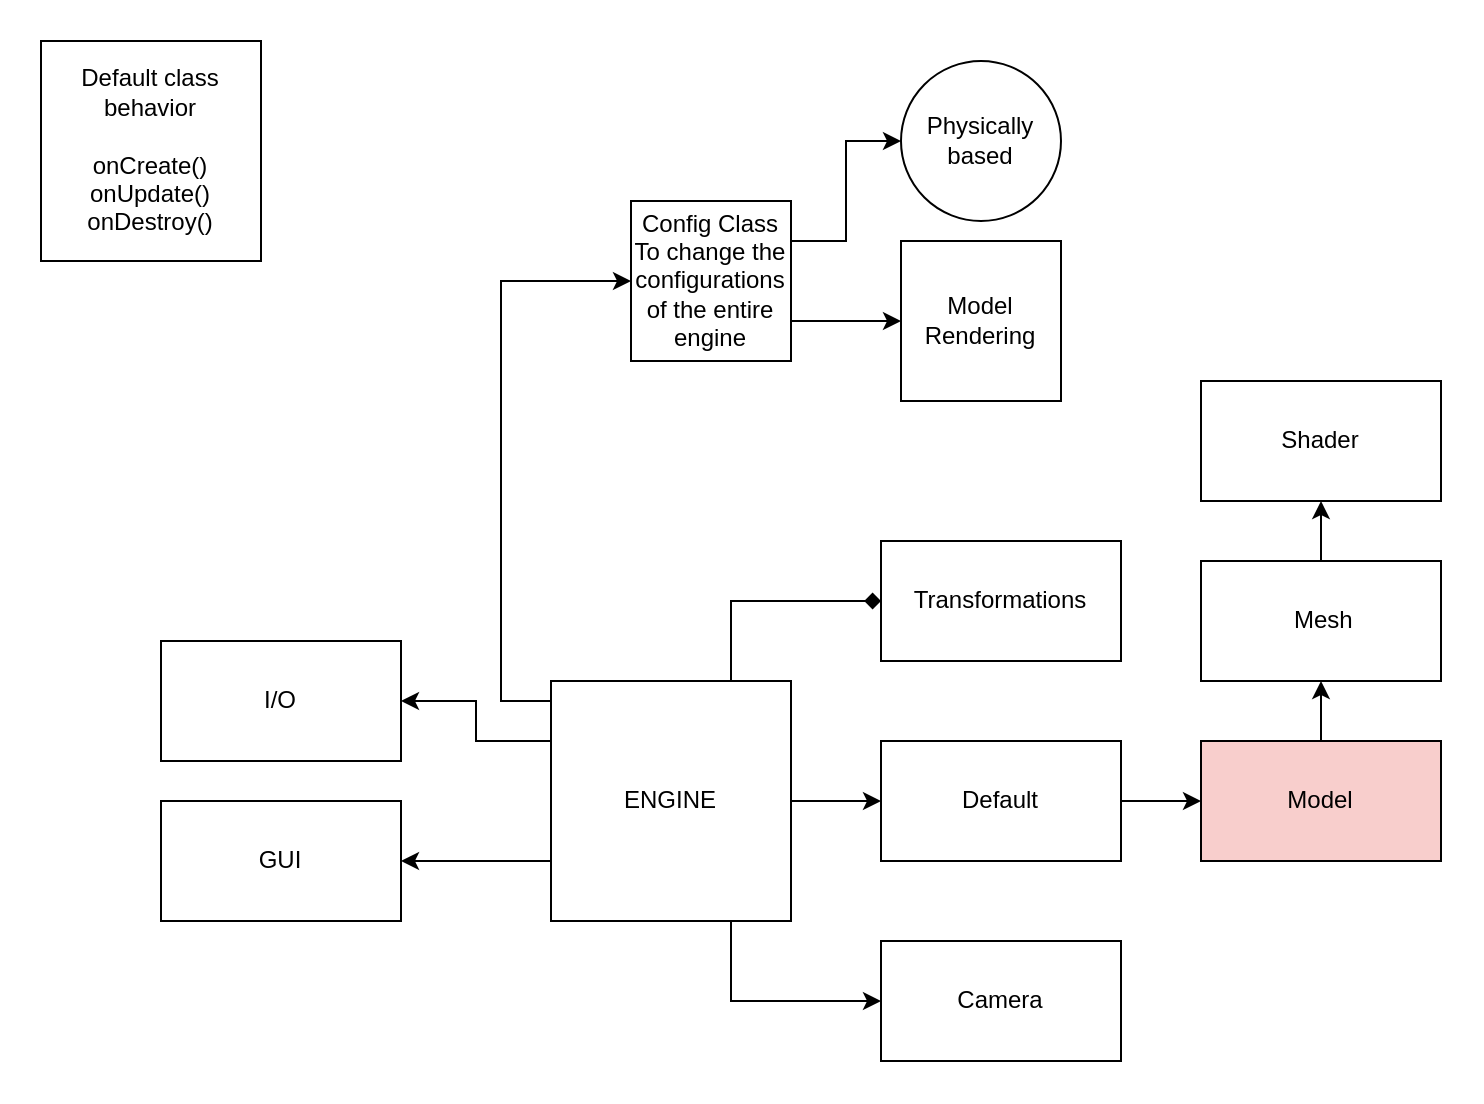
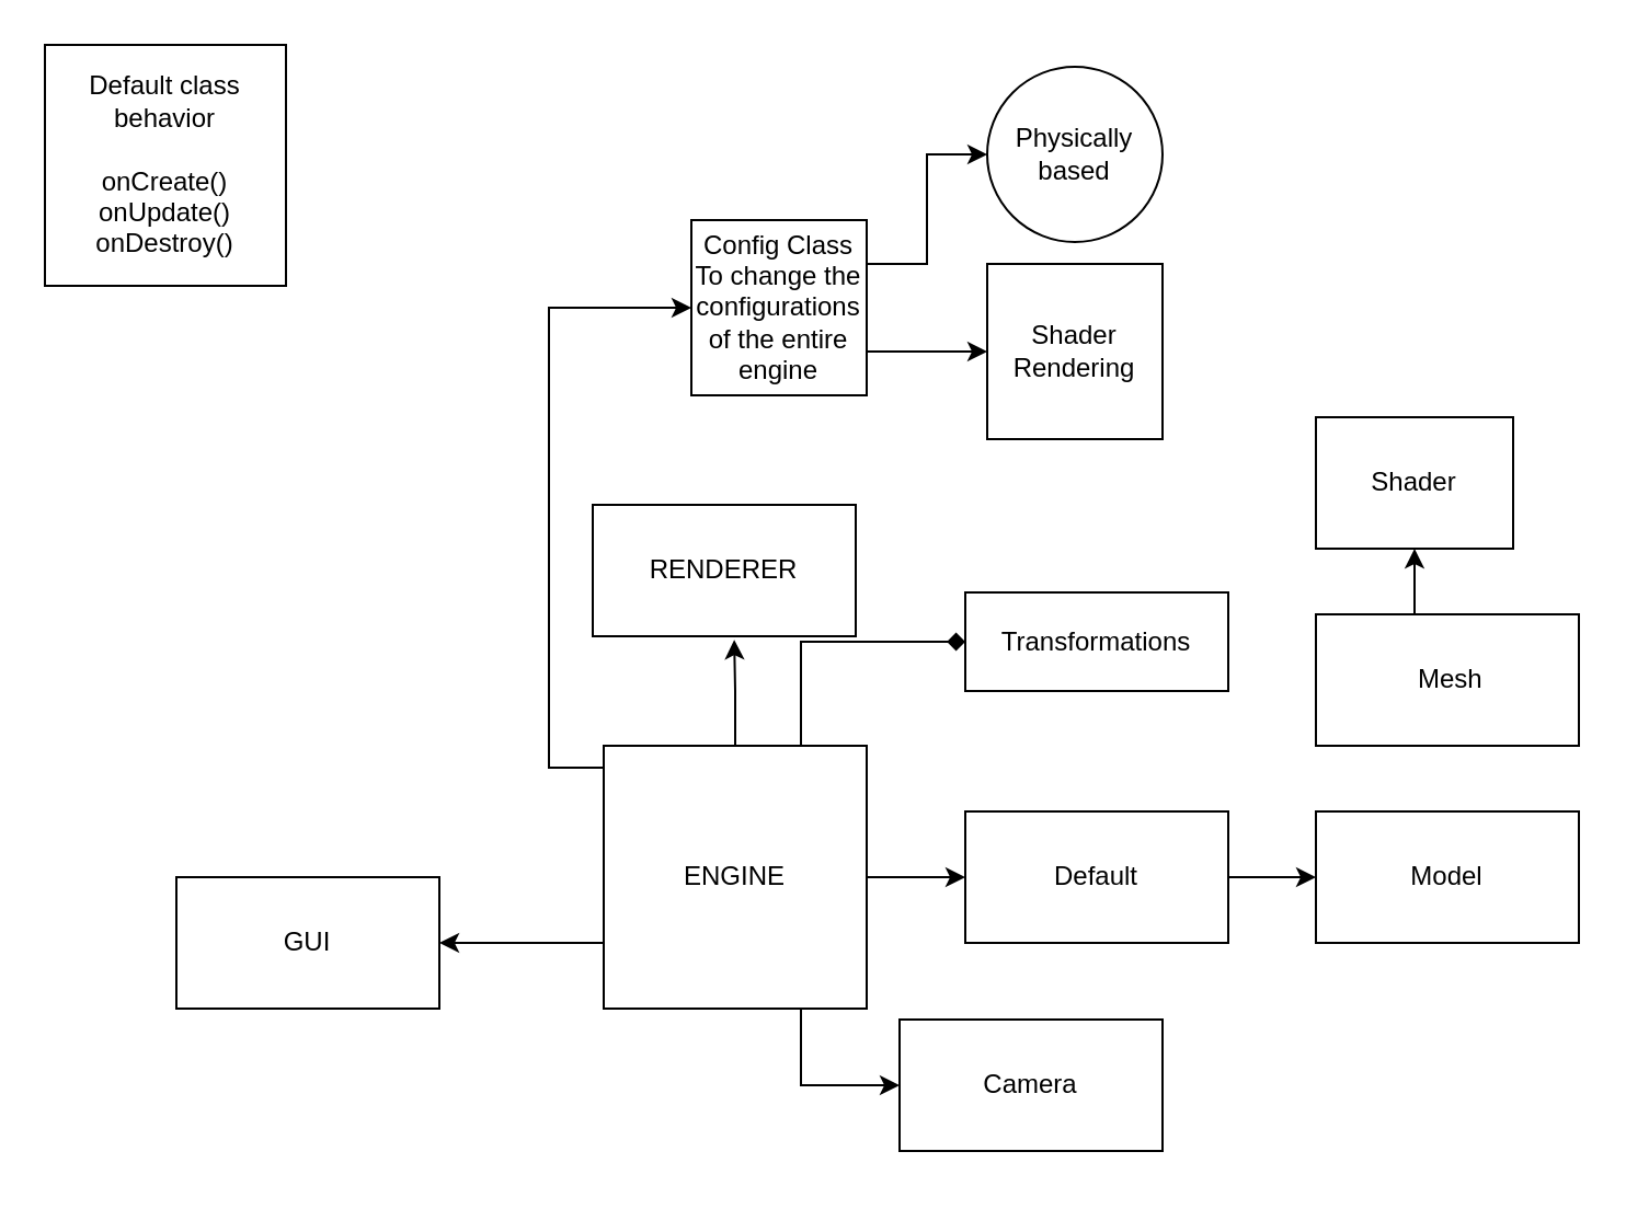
  <mxCell id="0" />
  <mxCell id="1" parent="0" />
+ <mxCell id="2" style="edgeStyle=orthogonalEdgeStyle;rounded=0;orthogonalLoop=1;jettySize=auto;html=1;entryX=0.538;entryY=1.027;entryDx=0;entryDy=0;entryPerimeter=0;" parent="1" source="9" target="10" edge="1"><mxGeometry relative="1" as="geometry" /></mxCell>
  <mxCell id="3" style="edgeStyle=orthogonalEdgeStyle;rounded=0;orthogonalLoop=1;jettySize=auto;html=1;exitX=0.75;exitY=1;exitDx=0;exitDy=0;entryX=0;entryY=0.5;entryDx=0;entryDy=0;" parent="1" source="9" target="14" edge="1"><mxGeometry relative="1" as="geometry" /></mxCell>
  <mxCell id="4" style="edgeStyle=orthogonalEdgeStyle;rounded=0;orthogonalLoop=1;jettySize=auto;html=1;exitX=1;exitY=0.5;exitDx=0;exitDy=0;entryX=0;entryY=0.5;entryDx=0;entryDy=0;" parent="1" source="9" target="18" edge="1"><mxGeometry relative="1" as="geometry" /></mxCell>
- <mxCell id="5" style="edgeStyle=orthogonalEdgeStyle;rounded=0;orthogonalLoop=1;jettySize=auto;html=1;exitX=0;exitY=0.25;exitDx=0;exitDy=0;" parent="1" source="9" target="20" edge="1"><mxGeometry relative="1" as="geometry" /></mxCell>
  <mxCell id="6" style="edgeStyle=orthogonalEdgeStyle;rounded=0;orthogonalLoop=1;jettySize=auto;html=1;exitX=0;exitY=0.75;exitDx=0;exitDy=0;entryX=1;entryY=0.5;entryDx=0;entryDy=0;" parent="1" source="9" target="21" edge="1"><mxGeometry relative="1" as="geometry" /></mxCell>
  <mxCell id="7" style="edgeStyle=orthogonalEdgeStyle;rounded=0;orthogonalLoop=1;jettySize=auto;html=1;exitX=0.75;exitY=0;exitDx=0;exitDy=0;entryX=0;entryY=0.5;entryDx=0;entryDy=0;endArrow=diamond;" parent="1" source="9" target="22" edge="1"><mxGeometry relative="1" as="geometry" /></mxCell>
  <mxCell id="8" style="edgeStyle=orthogonalEdgeStyle;rounded=0;orthogonalLoop=1;jettySize=auto;html=1;exitX=0.25;exitY=0;exitDx=0;exitDy=0;entryX=0;entryY=0.5;entryDx=0;entryDy=0;" parent="1" source="9" target="25" edge="1"><mxGeometry relative="1" as="geometry"><Array as="points"><mxPoint x="305" y="350" /><mxPoint x="250" y="350" /><mxPoint x="250" y="140" /></Array></mxGeometry></mxCell>
  <mxCell id="9" value="ENGINE" style="whiteSpace=wrap;html=1;aspect=fixed;" parent="1" vertex="1"><mxGeometry x="275" y="340" width="120" height="120" as="geometry" /></mxCell>
- <mxCell id="11" value="Shader" style="rounded=0;whiteSpace=wrap;html=1;" parent="1" vertex="1"><mxGeometry x="600" y="190" width="120" height="60" as="geometry" /></mxCell>
- <mxCell id="12" style="edgeStyle=orthogonalEdgeStyle;rounded=0;orthogonalLoop=1;jettySize=auto;html=1;exitX=0.5;exitY=0;exitDx=0;exitDy=0;" parent="1" source="13" target="16" edge="1"><mxGeometry relative="1" as="geometry" /></mxCell>
- <mxCell id="13" value="Model" style="rounded=0;whiteSpace=wrap;html=1;fillColor=#f8cecc;" parent="1" vertex="1"><mxGeometry x="600" y="370" width="120" height="60" as="geometry" /></mxCell>
- <mxCell id="14" value="Camera" style="rounded=0;whiteSpace=wrap;html=1;" parent="1" vertex="1"><mxGeometry x="440" y="470" width="120" height="60" as="geometry" /></mxCell>
+ <mxCell id="10" value="RENDERER" style="rounded=0;whiteSpace=wrap;html=1;" parent="1" vertex="1"><mxGeometry x="270" y="230" width="120" height="60" as="geometry" /></mxCell>
+ <mxCell id="11" value="Shader" style="rounded=0;whiteSpace=wrap;html=1;" parent="1" vertex="1"><mxGeometry x="600" y="190" width="90" height="60" as="geometry" /></mxCell>
+ <mxCell id="13" value="Model" style="rounded=0;whiteSpace=wrap;html=1;" parent="1" vertex="1"><mxGeometry x="600" y="370" width="120" height="60" as="geometry" /></mxCell>
+ <mxCell id="14" value="Camera" style="rounded=0;whiteSpace=wrap;html=1;" parent="1" vertex="1"><mxGeometry x="410" y="465" width="120" height="60" as="geometry" /></mxCell>
  <mxCell id="15" style="edgeStyle=orthogonalEdgeStyle;rounded=0;orthogonalLoop=1;jettySize=auto;html=1;exitX=0.5;exitY=0;exitDx=0;exitDy=0;entryX=0.5;entryY=1;entryDx=0;entryDy=0;" parent="1" source="16" target="11" edge="1"><mxGeometry relative="1" as="geometry" /></mxCell>
  <mxCell id="16" value="&amp;nbsp;Mesh" style="rounded=0;whiteSpace=wrap;html=1;" parent="1" vertex="1"><mxGeometry x="600" y="280" width="120" height="60" as="geometry" /></mxCell>
  <mxCell id="17" style="edgeStyle=orthogonalEdgeStyle;rounded=0;orthogonalLoop=1;jettySize=auto;html=1;exitX=1;exitY=0.5;exitDx=0;exitDy=0;entryX=0;entryY=0.5;entryDx=0;entryDy=0;" parent="1" source="18" target="13" edge="1"><mxGeometry relative="1" as="geometry" /></mxCell>
  <mxCell id="18" value="Default" style="rounded=0;whiteSpace=wrap;html=1;" parent="1" vertex="1"><mxGeometry x="440" y="370" width="120" height="60" as="geometry" /></mxCell>
  <mxCell id="19" value="Default class behavior&lt;br&gt;&lt;br&gt;onCreate()&lt;br&gt;onUpdate()&lt;br&gt;onDestroy()" style="whiteSpace=wrap;html=1;aspect=fixed;" parent="1" vertex="1"><mxGeometry x="20" y="20" width="110" height="110" as="geometry" /></mxCell>
- <mxCell id="20" value="I/O" style="rounded=0;whiteSpace=wrap;html=1;" parent="1" vertex="1"><mxGeometry x="80" y="320" width="120" height="60" as="geometry" /></mxCell>
  <mxCell id="21" value="GUI" style="rounded=0;whiteSpace=wrap;html=1;" parent="1" vertex="1"><mxGeometry x="80" y="400" width="120" height="60" as="geometry" /></mxCell>
- <mxCell id="22" value="Transformations" style="rounded=0;whiteSpace=wrap;html=1;" parent="1" vertex="1"><mxGeometry x="440" y="270" width="120" height="60" as="geometry" /></mxCell>
+ <mxCell id="22" value="Transformations" style="rounded=0;whiteSpace=wrap;html=1;" parent="1" vertex="1"><mxGeometry x="440" y="270" width="120" height="45" as="geometry" /></mxCell>
  <mxCell id="23" style="edgeStyle=orthogonalEdgeStyle;rounded=0;orthogonalLoop=1;jettySize=auto;html=1;exitX=1;exitY=0.25;exitDx=0;exitDy=0;entryX=0;entryY=0.5;entryDx=0;entryDy=0;" parent="1" source="25" target="27" edge="1"><mxGeometry relative="1" as="geometry" /></mxCell>
  <mxCell id="24" style="edgeStyle=orthogonalEdgeStyle;rounded=0;orthogonalLoop=1;jettySize=auto;html=1;exitX=1;exitY=0.75;exitDx=0;exitDy=0;entryX=0;entryY=0.5;entryDx=0;entryDy=0;" parent="1" source="25" target="26" edge="1"><mxGeometry relative="1" as="geometry" /></mxCell>
  <mxCell id="25" value="Config Class To change the configurations of the entire engine" style="whiteSpace=wrap;html=1;aspect=fixed;" parent="1" vertex="1"><mxGeometry x="315" y="100" width="80" height="80" as="geometry" /></mxCell>
- <mxCell id="26" value="Model Rendering" style="whiteSpace=wrap;html=1;aspect=fixed;" parent="1" vertex="1"><mxGeometry x="450" y="120" width="80" height="80" as="geometry" /></mxCell>
+ <mxCell id="26" value="Shader Rendering" style="whiteSpace=wrap;html=1;aspect=fixed;" parent="1" vertex="1"><mxGeometry x="450" y="120" width="80" height="80" as="geometry" /></mxCell>
  <mxCell id="27" value="Physically based" style="ellipse;whiteSpace=wrap;html=1;aspect=fixed;" parent="1" vertex="1"><mxGeometry x="450" y="30" width="80" height="80" as="geometry" /></mxCell>
